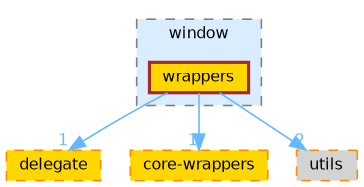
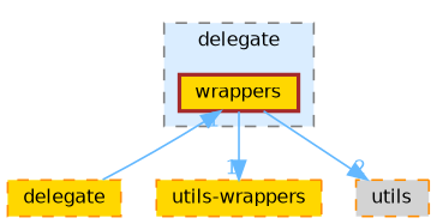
  digraph {
    compound=true
    node [color=darkorange fillcolor=gold fontname=Helvetica fontsize=10 shape=box style="filled,dashed"]
    edge [color=steelblue1 fontcolor=steelblue1 fontname=Helvetica fontsize=10 headlabel=1 labeldistance=1.5 labelfontname=Helvetica labelfontsize=10]
    n1 [color=brown height=0.2 label=wrappers style="filled,bold" width=0.4]
    n2 [height=0.2 label=delegate width=0.4]
-   n3 [height=0.2 label="core-wrappers" width=0.4]
+   n3 [height=0.2 label="utils-wrappers" width=0.4]
    n4 [fillcolor=lightgrey height=0.2 label=utils width=0.4]
    subgraph cluster_1 {
      bgcolor="#daedff"
      fontname=Helvetica
      fontsize=10
-     label=window
+     label=delegate
      pencolor=grey50
      style="filled,dashed"
      n1
    }
-   n1 -> n2
+   n2 -> n1
    n1 -> n3
    n1 -> n4 [headlabel=2]
  }
